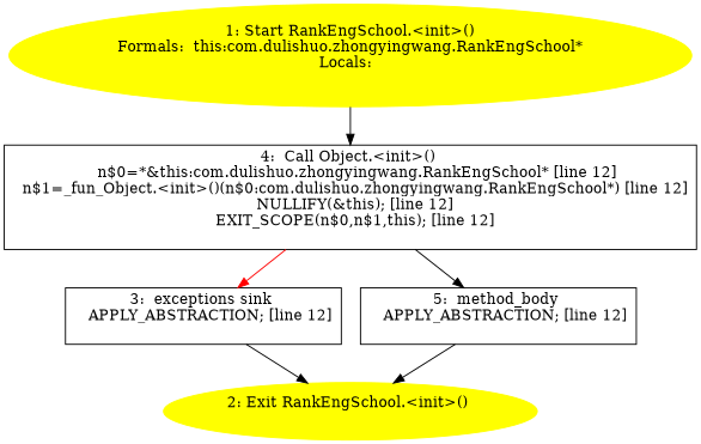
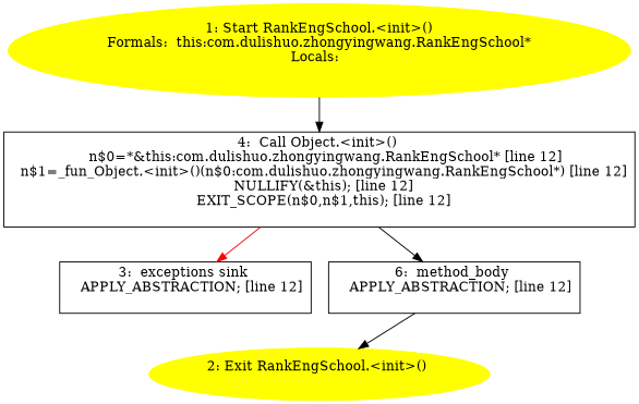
  digraph {
    node [shape=box]
    n1 [color=yellow label="1: Start RankEngSchool.<init>()\nFormals:  this:com.dulishuo.zhongyingwang.RankEngSchool*\nLocals:  \n  " style=filled shape=""]
    n2 [label="4:  Call Object.<init>() \n   n$0=*&this:com.dulishuo.zhongyingwang.RankEngSchool* [line 12]\n  n$1=_fun_Object.<init>()(n$0:com.dulishuo.zhongyingwang.RankEngSchool*) [line 12]\n  NULLIFY(&this); [line 12]\n  EXIT_SCOPE(n$0,n$1,this); [line 12]\n "]
    n3 [label="3:  exceptions sink \n   APPLY_ABSTRACTION; [line 12]\n "]
-   n4 [label="5:  method_body \n   APPLY_ABSTRACTION; [line 12]\n "]
+   n4 [label="6:  method_body \n   APPLY_ABSTRACTION; [line 12]\n "]
    n5 [color=yellow label="2: Exit RankEngSchool.<init>() \n  " style=filled shape=""]
    n1 -> n2
    n2 -> n3 [color=red]
    n2 -> n4
-   n3 -> n5
    n4 -> n5
  }
